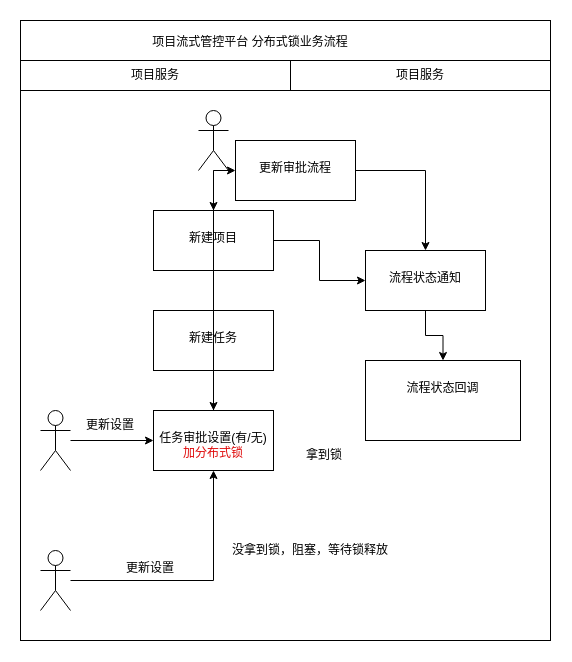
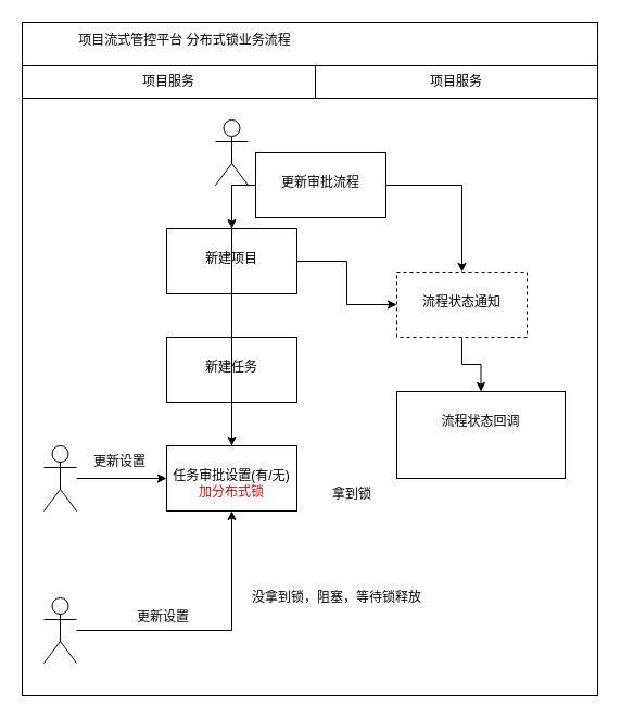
  <mxCell id="0" />
  <mxCell id="1" parent="0" />
  <mxCell id="2" value="" style="rounded=0;whiteSpace=wrap;html=1;" vertex="1" parent="1"><mxGeometry x="20" y="20" width="530" height="620" as="geometry" /></mxCell>
  <mxCell id="3" value="" style="edgeStyle=orthogonalEdgeStyle;rounded=0;orthogonalLoop=1;jettySize=auto;html=1;" edge="1" parent="1" source="4" target="8"><mxGeometry relative="1" as="geometry" /></mxCell>
  <mxCell id="4" value="Actor" style="shape=umlActor;verticalLabelPosition=bottom;verticalAlign=top;html=1;outlineConnect=0;fontColor=none;noLabel=1;" vertex="1" parent="1"><mxGeometry x="198" y="110" width="30" height="60" as="geometry" /></mxCell>
  <mxCell id="5" value="项目服务" style="rounded=0;whiteSpace=wrap;html=1;" vertex="1" parent="1"><mxGeometry x="20" y="60" width="270" height="30" as="geometry" /></mxCell>
- <mxCell id="6" value="项目流式管控平台 分布式锁业务流程" style="text;html=1;align=center;verticalAlign=middle;whiteSpace=wrap;rounded=0;" vertex="1" parent="1"><mxGeometry x="135" y="27" width="230" height="30" as="geometry" /></mxCell>
+ <mxCell id="6" value="项目流式管控平台 分布式锁业务流程" style="text;html=1;align=center;verticalAlign=middle;whiteSpace=wrap;rounded=0;" vertex="1" parent="1"><mxGeometry x="55" y="22" width="230" height="30" as="geometry" /></mxCell>
  <mxCell id="7" value="" style="edgeStyle=orthogonalEdgeStyle;rounded=0;orthogonalLoop=1;jettySize=auto;html=1;" edge="1" parent="1" source="8" target="22"><mxGeometry relative="1" as="geometry" /></mxCell>
  <mxCell id="8" value="&lt;div&gt;&lt;br&gt;&lt;/div&gt;新建项目" style="whiteSpace=wrap;html=1;verticalAlign=top;fontColor=none;align=center;" vertex="1" parent="1"><mxGeometry x="153" y="210" width="120" height="60" as="geometry" /></mxCell>
  <mxCell id="9" value="" style="edgeStyle=orthogonalEdgeStyle;rounded=0;orthogonalLoop=1;jettySize=auto;html=1;" edge="1" parent="1" source="10" target="12"><mxGeometry relative="1" as="geometry" /></mxCell>
  <mxCell id="10" value="&lt;div&gt;&lt;br&gt;&lt;/div&gt;&lt;div&gt;新建任务&lt;/div&gt;" style="whiteSpace=wrap;html=1;verticalAlign=top;fontColor=none;" vertex="1" parent="1"><mxGeometry x="153" y="310" width="120" height="60" as="geometry" /></mxCell>
- <mxCell id="11" value="" style="edgeStyle=orthogonalEdgeStyle;rounded=0;orthogonalLoop=1;jettySize=auto;html=1;entryX=0;entryY=0.5;entryDx=0;entryDy=0;" edge="1" parent="1" source="12" target="15"><mxGeometry relative="1" as="geometry" /></mxCell>
+ <mxCell id="11" value="" style="edgeStyle=orthogonalEdgeStyle;rounded=0;orthogonalLoop=1;jettySize=auto;html=1;entryX=0;entryY=0.5;entryDx=0;entryDy=0;endArrow=none;" edge="1" parent="1" source="12" target="15"><mxGeometry relative="1" as="geometry" /></mxCell>
  <mxCell id="12" value="&lt;div&gt;&lt;br&gt;&lt;/div&gt;&lt;div&gt;任务审批设置(&lt;span style=&quot;background-color: initial;&quot;&gt;有/无&lt;/span&gt;&lt;span style=&quot;background-color: initial;&quot;&gt;)&lt;/span&gt;&lt;/div&gt;&lt;div&gt;&lt;font color=&quot;#df0707&quot;&gt;加分布式锁&lt;/font&gt;&lt;/div&gt;" style="whiteSpace=wrap;html=1;verticalAlign=top;fontColor=none;" vertex="1" parent="1"><mxGeometry x="153" y="410" width="120" height="60" as="geometry" /></mxCell>
  <mxCell id="13" value="项目服务" style="rounded=0;whiteSpace=wrap;html=1;" vertex="1" parent="1"><mxGeometry x="290" y="60" width="260" height="30" as="geometry" /></mxCell>
  <mxCell id="14" value="" style="edgeStyle=orthogonalEdgeStyle;rounded=0;orthogonalLoop=1;jettySize=auto;html=1;" edge="1" parent="1" source="15" target="22"><mxGeometry relative="1" as="geometry" /></mxCell>
  <mxCell id="15" value="&lt;div&gt;&lt;br&gt;&lt;/div&gt;更新审批流程" style="whiteSpace=wrap;html=1;verticalAlign=top;fontColor=none;" vertex="1" parent="1"><mxGeometry x="235" y="140" width="120" height="60" as="geometry" /></mxCell>
  <mxCell id="16" value="" style="edgeStyle=orthogonalEdgeStyle;rounded=0;orthogonalLoop=1;jettySize=auto;html=1;" edge="1" parent="1" source="17" target="12"><mxGeometry relative="1" as="geometry" /></mxCell>
  <mxCell id="17" value="Actor" style="shape=umlActor;verticalLabelPosition=bottom;verticalAlign=top;html=1;outlineConnect=0;fontColor=none;noLabel=1;" vertex="1" parent="1"><mxGeometry x="40" y="410" width="30" height="60" as="geometry" /></mxCell>
  <mxCell id="18" value="" style="edgeStyle=orthogonalEdgeStyle;rounded=0;orthogonalLoop=1;jettySize=auto;html=1;entryX=0.5;entryY=1;entryDx=0;entryDy=0;" edge="1" parent="1" source="19" target="12"><mxGeometry relative="1" as="geometry"><mxPoint x="200" y="540" as="targetPoint" /></mxGeometry></mxCell>
  <mxCell id="19" value="Actor" style="shape=umlActor;verticalLabelPosition=bottom;verticalAlign=top;html=1;outlineConnect=0;fontColor=none;noLabel=1;" vertex="1" parent="1"><mxGeometry x="40" y="550" width="30" height="60" as="geometry" /></mxCell>
  <mxCell id="20" value="更新设置" style="text;html=1;align=center;verticalAlign=middle;whiteSpace=wrap;rounded=0;" vertex="1" parent="1"><mxGeometry x="80" y="410" width="60" height="30" as="geometry" /></mxCell>
  <mxCell id="21" value="" style="edgeStyle=orthogonalEdgeStyle;rounded=0;orthogonalLoop=1;jettySize=auto;html=1;" edge="1" parent="1" source="22" target="23"><mxGeometry relative="1" as="geometry" /></mxCell>
- <mxCell id="22" value="&lt;div&gt;&lt;/div&gt;&lt;div&gt;&lt;br&gt;&lt;/div&gt;&lt;div&gt;流程状态通知&lt;/div&gt;" style="whiteSpace=wrap;html=1;verticalAlign=top;fontColor=none;" vertex="1" parent="1"><mxGeometry x="365" y="250" width="120" height="60" as="geometry" /></mxCell>
+ <mxCell id="22" value="&lt;div&gt;&lt;/div&gt;&lt;div&gt;&lt;br&gt;&lt;/div&gt;&lt;div&gt;流程状态通知&lt;/div&gt;" style="whiteSpace=wrap;html=1;verticalAlign=top;fontColor=none;dashed=1;" vertex="1" parent="1"><mxGeometry x="365" y="250" width="120" height="60" as="geometry" /></mxCell>
  <mxCell id="23" value="&lt;div&gt;&lt;br&gt;&lt;/div&gt;流程状态回调&lt;div&gt;&lt;/div&gt;" style="whiteSpace=wrap;html=1;verticalAlign=top;fontColor=none;" vertex="1" parent="1"><mxGeometry x="365" y="360" width="155" height="80" as="geometry" /></mxCell>
  <mxCell id="24" value="更新设置" style="text;html=1;align=center;verticalAlign=middle;whiteSpace=wrap;rounded=0;" vertex="1" parent="1"><mxGeometry x="120" y="553" width="60" height="30" as="geometry" /></mxCell>
  <mxCell id="25" value="拿到锁" style="text;html=1;align=center;verticalAlign=middle;whiteSpace=wrap;rounded=0;" vertex="1" parent="1"><mxGeometry x="294" y="440" width="60" height="30" as="geometry" /></mxCell>
  <mxCell id="26" value="没拿到锁，阻塞，等待锁释放" style="text;html=1;align=center;verticalAlign=middle;whiteSpace=wrap;rounded=0;" vertex="1" parent="1"><mxGeometry x="220" y="535" width="180" height="30" as="geometry" /></mxCell>
